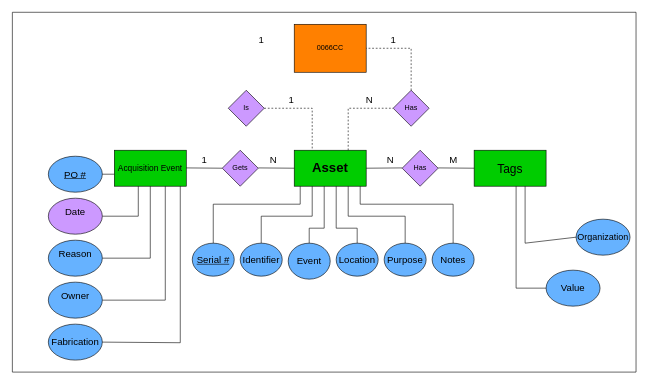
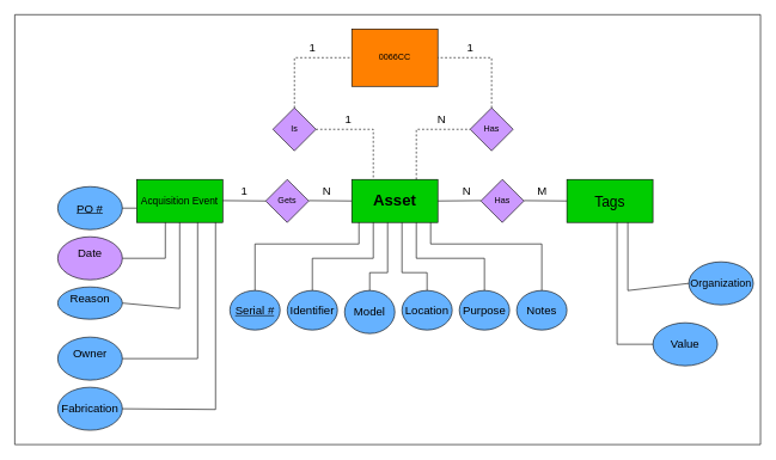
  <mxCell id="0" />
  <mxCell id="1" parent="0" />
  <mxCell id="2" value="&lt;b&gt;&lt;font style=&quot;font-size: 22px;&quot;&gt;Asset&lt;/font&gt;&lt;/b&gt;" style="rounded=0;whiteSpace=wrap;html=1;labelBackgroundColor=none;fillColor=#00CC00;" parent="1" vertex="1"><mxGeometry x="490" y="250" width="120" height="60" as="geometry" /></mxCell>
  <mxCell id="3" value="&lt;div&gt;Is&lt;/div&gt;" style="rhombus;whiteSpace=wrap;html=1;rounded=0;labelBackgroundColor=none;fillColor=#CC99FF;" parent="1" vertex="1"><mxGeometry x="380" y="150" width="60" height="60" as="geometry" /></mxCell>
  <mxCell id="4" value="&lt;font style=&quot;font-size: 14px;&quot;&gt;Acquisition Event&lt;b&gt;&lt;br&gt;&lt;/b&gt;&lt;/font&gt;" style="rounded=0;whiteSpace=wrap;html=1;labelBackgroundColor=none;fillColor=#00CC00;" parent="1" vertex="1"><mxGeometry x="190" y="250" width="120" height="60" as="geometry" /></mxCell>
  <mxCell id="5" value="&lt;div&gt;Has&lt;/div&gt;" style="rhombus;whiteSpace=wrap;html=1;rounded=0;labelBackgroundColor=none;fillColor=#CC99FF;" parent="1" vertex="1"><mxGeometry x="670" y="250" width="60" height="60" as="geometry" /></mxCell>
  <mxCell id="6" value="&lt;font style=&quot;font-size: 20px;&quot;&gt;Tags&lt;/font&gt;" style="rounded=0;whiteSpace=wrap;html=1;labelBackgroundColor=none;fillColor=#00CC00;" parent="1" vertex="1"><mxGeometry x="790" y="250" width="120" height="60" as="geometry" /></mxCell>
  <mxCell id="7" value="" style="endArrow=none;html=1;rounded=0;entryX=0;entryY=0.5;entryDx=0;entryDy=0;exitX=1;exitY=0.5;exitDx=0;exitDy=0;labelBackgroundColor=none;fontColor=default;" parent="1" target="2" edge="1"><mxGeometry width="50" height="50" relative="1" as="geometry"><mxPoint x="430" y="279.5" as="sourcePoint" /><mxPoint x="500" y="279.5" as="targetPoint" /></mxGeometry></mxCell>
  <mxCell id="8" value="" style="endArrow=none;html=1;rounded=0;entryX=0;entryY=0.5;entryDx=0;entryDy=0;exitX=1;exitY=0.5;exitDx=0;exitDy=0;labelBackgroundColor=none;fontColor=default;" parent="1" source="2" edge="1"><mxGeometry width="50" height="50" relative="1" as="geometry"><mxPoint x="600" y="279.5" as="sourcePoint" /><mxPoint x="670" y="279.5" as="targetPoint" /></mxGeometry></mxCell>
  <mxCell id="9" value="" style="endArrow=none;html=1;rounded=0;entryX=0;entryY=0.5;entryDx=0;entryDy=0;exitX=1;exitY=0.5;exitDx=0;exitDy=0;labelBackgroundColor=none;fontColor=default;" parent="1" target="6" edge="1"><mxGeometry width="50" height="50" relative="1" as="geometry"><mxPoint x="730" y="279.5" as="sourcePoint" /><mxPoint x="800" y="279.5" as="targetPoint" /></mxGeometry></mxCell>
  <mxCell id="10" value="0066CC" style="rounded=0;whiteSpace=wrap;html=1;labelBackgroundColor=none;fillColor=#FF8000;" parent="1" vertex="1"><mxGeometry x="490" y="40" width="120" height="80" as="geometry" /></mxCell>
  <mxCell id="11" value="&lt;font style=&quot;font-size: 16px;&quot;&gt;1&lt;/font&gt;" style="text;html=1;align=center;verticalAlign=middle;resizable=0;points=[];autosize=1;strokeColor=none;fillColor=none;rounded=0;labelBackgroundColor=none;" parent="1" vertex="1"><mxGeometry x="325" y="250" width="30" height="30" as="geometry" /></mxCell>
  <mxCell id="12" value="" style="endArrow=none;html=1;rounded=0;entryX=0;entryY=0.5;entryDx=0;entryDy=0;exitX=1;exitY=0.5;exitDx=0;exitDy=0;labelBackgroundColor=none;fontColor=default;" parent="1" edge="1"><mxGeometry width="50" height="50" relative="1" as="geometry"><mxPoint x="310" y="279.5" as="sourcePoint" /><mxPoint x="370" y="280" as="targetPoint" /></mxGeometry></mxCell>
  <mxCell id="13" value="&lt;font style=&quot;font-size: 16px;&quot;&gt;N&lt;/font&gt;" style="text;html=1;align=center;verticalAlign=middle;resizable=0;points=[];autosize=1;strokeColor=none;fillColor=none;rounded=0;labelBackgroundColor=none;" parent="1" vertex="1"><mxGeometry x="435" y="250" width="40" height="30" as="geometry" /></mxCell>
  <mxCell id="14" value="&lt;font style=&quot;font-size: 16px;&quot;&gt;M&lt;/font&gt;" style="text;html=1;align=center;verticalAlign=middle;resizable=0;points=[];autosize=1;strokeColor=none;fillColor=none;rounded=0;labelBackgroundColor=none;" parent="1" vertex="1"><mxGeometry x="735" y="250" width="40" height="30" as="geometry" /></mxCell>
  <mxCell id="15" value="&lt;div&gt;Gets&lt;/div&gt;" style="rhombus;whiteSpace=wrap;html=1;rounded=0;labelBackgroundColor=none;fillColor=#CC99FF;" parent="1" vertex="1"><mxGeometry x="370" y="250" width="60" height="60" as="geometry" /></mxCell>
  <mxCell id="16" value="&lt;div&gt;Has&lt;br&gt;&lt;/div&gt;" style="rhombus;whiteSpace=wrap;html=1;rounded=0;labelBackgroundColor=none;fillColor=#CC99FF;" parent="1" vertex="1"><mxGeometry x="655" y="150" width="60" height="60" as="geometry" /></mxCell>
+ <mxCell id="17" value="" style="endArrow=none;dashed=1;html=1;rounded=0;exitX=0.5;exitY=0;exitDx=0;exitDy=0;entryX=0;entryY=0.5;entryDx=0;entryDy=0;labelBackgroundColor=none;fontColor=default;" parent="1" source="3" target="10" edge="1"><mxGeometry width="50" height="50" relative="1" as="geometry"><mxPoint x="425" y="130" as="sourcePoint" /><mxPoint x="475" y="80" as="targetPoint" /><Array as="points"><mxPoint x="410" y="80" /></Array></mxGeometry></mxCell>
  <mxCell id="18" value="" style="endArrow=none;dashed=1;html=1;rounded=0;entryX=1;entryY=0.5;entryDx=0;entryDy=0;exitX=0.5;exitY=0;exitDx=0;exitDy=0;labelBackgroundColor=none;fontColor=default;" parent="1" source="16" target="10" edge="1"><mxGeometry width="50" height="50" relative="1" as="geometry"><mxPoint x="665" y="130" as="sourcePoint" /><mxPoint x="715" y="80" as="targetPoint" /><Array as="points"><mxPoint x="685" y="80" /></Array></mxGeometry></mxCell>
  <mxCell id="19" value="" style="endArrow=none;dashed=1;html=1;rounded=0;entryX=0.25;entryY=0;entryDx=0;entryDy=0;labelBackgroundColor=none;fontColor=default;" parent="1" target="2" edge="1"><mxGeometry width="50" height="50" relative="1" as="geometry"><mxPoint x="440" y="180" as="sourcePoint" /><mxPoint x="490" y="130" as="targetPoint" /><Array as="points"><mxPoint x="520" y="180" /></Array></mxGeometry></mxCell>
  <mxCell id="20" value="" style="endArrow=none;dashed=1;html=1;rounded=0;exitX=0.75;exitY=0;exitDx=0;exitDy=0;labelBackgroundColor=none;fontColor=default;" parent="1" source="2" edge="1"><mxGeometry width="50" height="50" relative="1" as="geometry"><mxPoint x="605" y="230" as="sourcePoint" /><mxPoint x="655" y="180" as="targetPoint" /><Array as="points"><mxPoint x="580" y="180" /></Array></mxGeometry></mxCell>
  <mxCell id="21" value="&lt;font style=&quot;font-size: 16px;&quot;&gt;1&lt;/font&gt;" style="text;html=1;align=center;verticalAlign=middle;resizable=0;points=[];autosize=1;strokeColor=none;fillColor=none;rounded=0;labelBackgroundColor=none;" parent="1" vertex="1"><mxGeometry x="420" y="50" width="30" height="30" as="geometry" /></mxCell>
  <mxCell id="22" value="&lt;font style=&quot;font-size: 16px;&quot;&gt;1&lt;/font&gt;" style="text;html=1;align=center;verticalAlign=middle;resizable=0;points=[];autosize=1;strokeColor=none;fillColor=none;rounded=0;labelBackgroundColor=none;" parent="1" vertex="1"><mxGeometry x="470" y="150" width="30" height="30" as="geometry" /></mxCell>
  <mxCell id="23" value="&lt;font style=&quot;font-size: 16px;&quot;&gt;1&lt;/font&gt;" style="text;html=1;align=center;verticalAlign=middle;resizable=0;points=[];autosize=1;strokeColor=none;fillColor=none;rounded=0;labelBackgroundColor=none;" parent="1" vertex="1"><mxGeometry x="640" y="50" width="30" height="30" as="geometry" /></mxCell>
  <mxCell id="24" value="&lt;font style=&quot;font-size: 16px;&quot;&gt;N&lt;/font&gt;" style="text;html=1;align=center;verticalAlign=middle;resizable=0;points=[];autosize=1;strokeColor=none;fillColor=none;rounded=0;labelBackgroundColor=none;" parent="1" vertex="1"><mxGeometry x="595" y="150" width="40" height="30" as="geometry" /></mxCell>
  <mxCell id="25" value="&lt;font style=&quot;font-size: 15px;&quot;&gt;Organization&lt;/font&gt;" style="ellipse;whiteSpace=wrap;html=1;rounded=0;labelBackgroundColor=none;fillColor=#66B2FF;" parent="1" vertex="1"><mxGeometry x="960" y="365" width="90" height="60" as="geometry" /></mxCell>
  <mxCell id="26" value="&lt;font style=&quot;font-size: 16px;&quot;&gt;Value&lt;/font&gt;" style="ellipse;whiteSpace=wrap;html=1;rounded=0;labelBackgroundColor=none;fillColor=#66B2FF;" parent="1" vertex="1"><mxGeometry x="910" y="450" width="90" height="60" as="geometry" /></mxCell>
  <mxCell id="27" value="" style="endArrow=none;html=1;rounded=0;exitX=1;exitY=0.5;exitDx=0;exitDy=0;labelBackgroundColor=none;fontColor=default;" parent="1" source="34" edge="1"><mxGeometry width="50" height="50" relative="1" as="geometry"><mxPoint x="180" y="360" as="sourcePoint" /><mxPoint x="230" y="310" as="targetPoint" /><Array as="points"><mxPoint x="230" y="360" /></Array></mxGeometry></mxCell>
  <mxCell id="28" value="" style="endArrow=none;html=1;rounded=0;exitX=1;exitY=0.5;exitDx=0;exitDy=0;labelBackgroundColor=none;fontColor=default;" parent="1" source="35" edge="1"><mxGeometry width="50" height="50" relative="1" as="geometry"><mxPoint x="200" y="360" as="sourcePoint" /><mxPoint x="250" y="310" as="targetPoint" /><Array as="points"><mxPoint x="250" y="430" /></Array></mxGeometry></mxCell>
  <mxCell id="29" value="" style="endArrow=none;html=1;rounded=0;exitX=1;exitY=0.5;exitDx=0;exitDy=0;labelBackgroundColor=none;fontColor=default;" parent="1" source="36" edge="1"><mxGeometry width="50" height="50" relative="1" as="geometry"><mxPoint x="225" y="360" as="sourcePoint" /><mxPoint x="275" y="310" as="targetPoint" /><Array as="points"><mxPoint x="275" y="500" /></Array></mxGeometry></mxCell>
  <mxCell id="30" value="" style="endArrow=none;html=1;rounded=0;exitX=0;exitY=0.5;exitDx=0;exitDy=0;labelBackgroundColor=none;fontColor=default;" parent="1" source="25" edge="1"><mxGeometry width="50" height="50" relative="1" as="geometry"><mxPoint x="825" y="360" as="sourcePoint" /><mxPoint x="875" y="310" as="targetPoint" /><Array as="points"><mxPoint x="875" y="405" /></Array></mxGeometry></mxCell>
  <mxCell id="31" value="" style="endArrow=none;html=1;rounded=0;exitX=0;exitY=0.5;exitDx=0;exitDy=0;labelBackgroundColor=none;fontColor=default;" parent="1" source="26" edge="1"><mxGeometry width="50" height="50" relative="1" as="geometry"><mxPoint x="810" y="360" as="sourcePoint" /><mxPoint x="860" y="310" as="targetPoint" /><Array as="points"><mxPoint x="860" y="480" /></Array></mxGeometry></mxCell>
  <mxCell id="32" value="" style="swimlane;startSize=0;rounded=0;labelBackgroundColor=none;" parent="1" vertex="1"><mxGeometry y="20" width="1040" height="600" as="geometry" x="20" /></mxCell>
  <mxCell id="33" value="&lt;font style=&quot;font-size: 16px;&quot;&gt;N&lt;/font&gt;" style="text;html=1;align=center;verticalAlign=middle;resizable=0;points=[];autosize=1;strokeColor=none;fillColor=none;rounded=0;labelBackgroundColor=none;" parent="32" vertex="1"><mxGeometry x="610" y="230" width="40" height="30" as="geometry" /></mxCell>
  <mxCell id="34" value="&#10;&lt;font style=&quot;font-size: 16px;&quot;&gt;Date&lt;/font&gt;&#10;&#10;" style="ellipse;whiteSpace=wrap;html=1;rounded=0;labelBackgroundColor=none;fillColor=#cc99ff;" parent="32" vertex="1"><mxGeometry x="60" y="310" width="90" height="60" as="geometry" /></mxCell>
- <mxCell id="35" value="&#10;&lt;font style=&quot;font-size: 16px;&quot;&gt;Reason&lt;/font&gt;&#10;&#10;" style="ellipse;whiteSpace=wrap;html=1;rounded=0;labelBackgroundColor=none;fillColor=#66B2FF;" parent="32" vertex="1"><mxGeometry x="60" y="380" width="90" height="60" as="geometry" /></mxCell>
+ <mxCell id="35" value="&#10;&lt;font style=&quot;font-size: 16px;&quot;&gt;Reason&lt;/font&gt;&#10;&#10;" style="ellipse;whiteSpace=wrap;html=1;rounded=0;labelBackgroundColor=none;fillColor=#66B2FF;" parent="32" vertex="1"><mxGeometry x="60" y="380" width="90" height="45" as="geometry" /></mxCell>
  <mxCell id="36" value="&#10;&lt;font style=&quot;font-size: 16px;&quot;&gt;Owner&lt;/font&gt;&#10;&#10;" style="ellipse;whiteSpace=wrap;html=1;rounded=0;labelBackgroundColor=none;fillColor=#66B2FF;" parent="32" vertex="1"><mxGeometry x="60" y="450" width="90" height="60" as="geometry" /></mxCell>
  <mxCell id="37" value="&lt;font style=&quot;font-size: 16px;&quot;&gt;Fabrication&lt;/font&gt;" style="ellipse;whiteSpace=wrap;html=1;rounded=0;labelBackgroundColor=none;fillColor=#66B2FF;" vertex="1" parent="32"><mxGeometry x="60" y="520" width="90" height="60" as="geometry" /></mxCell>
  <mxCell id="38" value="&lt;u&gt;&lt;font style=&quot;font-size: 16px;&quot;&gt;PO #&lt;/font&gt;&lt;/u&gt;" style="ellipse;whiteSpace=wrap;html=1;rounded=0;labelBackgroundColor=none;fillColor=#66B2FF;" vertex="1" parent="32"><mxGeometry x="60" y="240" width="90" height="60" as="geometry" /></mxCell>
  <mxCell id="39" value="" style="endArrow=none;html=1;rounded=0;exitX=1;exitY=0.5;exitDx=0;exitDy=0;" edge="1" parent="32" source="37"><mxGeometry width="50" height="50" relative="1" as="geometry"><mxPoint x="230" y="340" as="sourcePoint" /><mxPoint x="280" y="290" as="targetPoint" /><Array as="points"><mxPoint x="280" y="551" /></Array></mxGeometry></mxCell>
  <mxCell id="40" value="&lt;font style=&quot;font-size: 16px;&quot;&gt;&lt;u&gt;Serial #&lt;br&gt;&lt;/u&gt;&lt;/font&gt;" style="ellipse;whiteSpace=wrap;html=1;rounded=0;labelBackgroundColor=none;fillColor=#66B2FF;" parent="32" vertex="1"><mxGeometry x="300" y="385" width="70" height="55" as="geometry" /></mxCell>
  <mxCell id="41" value="" style="endArrow=none;html=1;rounded=0;entryX=1;entryY=0.5;entryDx=0;entryDy=0;" edge="1" parent="32" target="38"><mxGeometry width="50" height="50" relative="1" as="geometry"><mxPoint x="170" y="270" as="sourcePoint" /><mxPoint x="220" y="220" as="targetPoint" /></mxGeometry></mxCell>
  <mxCell id="42" value="&lt;font style=&quot;font-size: 16px;&quot;&gt;Identifier&lt;u&gt;&lt;br&gt;&lt;/u&gt;&lt;/font&gt;" style="ellipse;whiteSpace=wrap;html=1;rounded=0;labelBackgroundColor=none;fillColor=#66B2FF;" vertex="1" parent="32"><mxGeometry x="380" y="385" width="70" height="55" as="geometry" /></mxCell>
- <mxCell id="43" value="&lt;span style=&quot;font-size: 16px;&quot;&gt;Event&lt;/span&gt;&lt;u style=&quot;font-size: 16px;&quot;&gt;&lt;br&gt;&lt;/u&gt;" style="ellipse;whiteSpace=wrap;html=1;rounded=0;labelBackgroundColor=none;fillColor=#66B2FF;" vertex="1" parent="32"><mxGeometry x="460" y="385" width="70" height="60" as="geometry" /></mxCell>
+ <mxCell id="43" value="&lt;span style=&quot;font-size: 16px;&quot;&gt;Model&lt;/span&gt;&lt;u style=&quot;font-size: 16px;&quot;&gt;&lt;br&gt;&lt;/u&gt;" style="ellipse;whiteSpace=wrap;html=1;rounded=0;labelBackgroundColor=none;fillColor=#66B2FF;" vertex="1" parent="32"><mxGeometry x="460" y="385" width="70" height="60" as="geometry" /></mxCell>
  <mxCell id="44" value="&lt;div style=&quot;font-size: 16px;&quot;&gt;Location&lt;/div&gt;" style="ellipse;whiteSpace=wrap;html=1;rounded=0;labelBackgroundColor=none;fillColor=#66B2FF;" vertex="1" parent="32"><mxGeometry x="540" y="385" width="70" height="55" as="geometry" /></mxCell>
  <mxCell id="45" value="&lt;div style=&quot;font-size: 16px;&quot;&gt;Purpose&lt;/div&gt;" style="ellipse;whiteSpace=wrap;html=1;rounded=0;labelBackgroundColor=none;fillColor=#66B2FF;" vertex="1" parent="32"><mxGeometry x="620" y="385" width="70" height="55" as="geometry" /></mxCell>
  <mxCell id="46" value="&lt;div style=&quot;font-size: 13px;&quot;&gt;&lt;font style=&quot;font-size: 16px;&quot;&gt;Notes&lt;/font&gt;&lt;/div&gt;" style="ellipse;whiteSpace=wrap;html=1;rounded=0;labelBackgroundColor=none;fillColor=#66B2FF;" vertex="1" parent="32"><mxGeometry x="700" y="385" width="70" height="55" as="geometry" /></mxCell>
  <mxCell id="47" value="" style="endArrow=none;html=1;rounded=0;exitX=0.5;exitY=0;exitDx=0;exitDy=0;" edge="1" parent="32" source="40"><mxGeometry width="50" height="50" relative="1" as="geometry"><mxPoint x="430" y="340" as="sourcePoint" /><mxPoint x="480" y="290" as="targetPoint" /><Array as="points"><mxPoint x="335" y="320" /><mxPoint x="480" y="320" /></Array></mxGeometry></mxCell>
  <mxCell id="48" value="" style="endArrow=none;html=1;rounded=0;exitX=0.5;exitY=0;exitDx=0;exitDy=0;" edge="1" parent="32" source="42"><mxGeometry width="50" height="50" relative="1" as="geometry"><mxPoint x="490" y="320" as="sourcePoint" /><mxPoint x="500" y="290" as="targetPoint" /><Array as="points"><mxPoint x="415" y="340" /><mxPoint x="500" y="340" /></Array></mxGeometry></mxCell>
  <mxCell id="49" value="" style="endArrow=none;html=1;rounded=0;exitX=0.5;exitY=0;exitDx=0;exitDy=0;" edge="1" parent="32" source="44"><mxGeometry width="50" height="50" relative="1" as="geometry"><mxPoint x="490" y="340" as="sourcePoint" /><mxPoint x="540" y="290" as="targetPoint" /><Array as="points"><mxPoint x="575" y="360" /><mxPoint x="540" y="360" /></Array></mxGeometry></mxCell>
  <mxCell id="50" value="" style="endArrow=none;html=1;rounded=0;exitX=0.5;exitY=0;exitDx=0;exitDy=0;" edge="1" parent="32" source="45"><mxGeometry width="50" height="50" relative="1" as="geometry"><mxPoint x="510" y="340" as="sourcePoint" /><mxPoint x="560" y="290" as="targetPoint" /><Array as="points"><mxPoint x="655" y="340" /><mxPoint x="560" y="340" /></Array></mxGeometry></mxCell>
  <mxCell id="51" value="" style="endArrow=none;html=1;rounded=0;exitX=0.5;exitY=0;exitDx=0;exitDy=0;" edge="1" parent="32" source="46"><mxGeometry width="50" height="50" relative="1" as="geometry"><mxPoint x="530" y="340" as="sourcePoint" /><mxPoint x="580" y="290" as="targetPoint" /><Array as="points"><mxPoint x="735" y="320" /><mxPoint x="580" y="320" /></Array></mxGeometry></mxCell>
  <mxCell id="52" value="" style="endArrow=none;html=1;rounded=0;exitX=0.5;exitY=0;exitDx=0;exitDy=0;" edge="1" parent="1" source="43"><mxGeometry width="50" height="50" relative="1" as="geometry"><mxPoint x="490" y="360" as="sourcePoint" /><mxPoint x="540" y="310" as="targetPoint" /><Array as="points"><mxPoint x="515" y="380" /><mxPoint x="540" y="380" /></Array></mxGeometry></mxCell>
